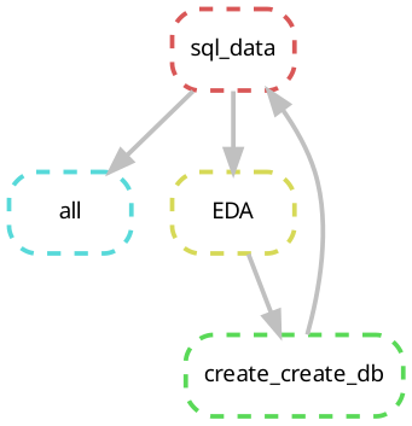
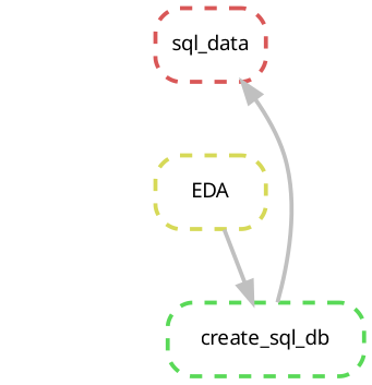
  digraph {
    bgcolor=white
    node [fontname=sans fontsize=10 penwidth=2 shape=box style="rounded,dashed"]
    edge [color=grey penwidth=2]
-   n1 [color="0.50 0.6 0.85" label=all]
    n2 [color="0.00 0.6 0.85" label=sql_data]
    n3 [color="0.17 0.6 0.85" label=EDA]
-   n4 [color="0.33 0.6 0.85" label=create_create_db]
-   n2 -> n1
-   n2 -> n3
+   n4 [color="0.33 0.6 0.85" label=create_sql_db]
    n3 -> n4
    n4 -> n2
  }
